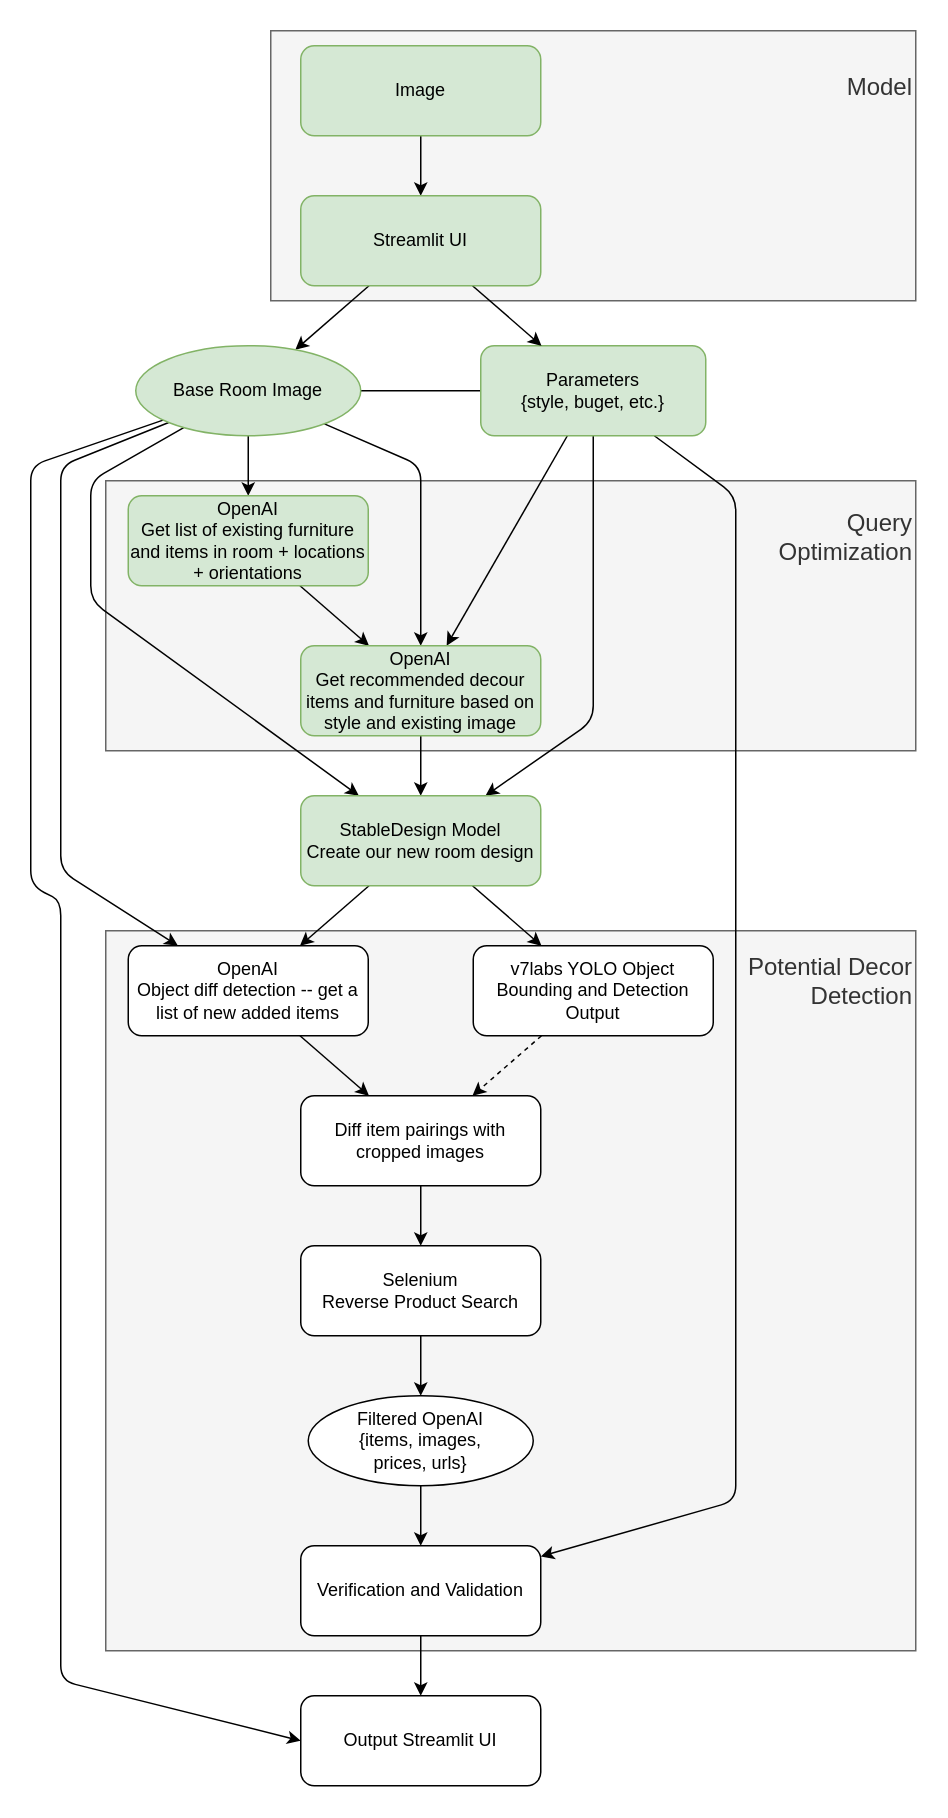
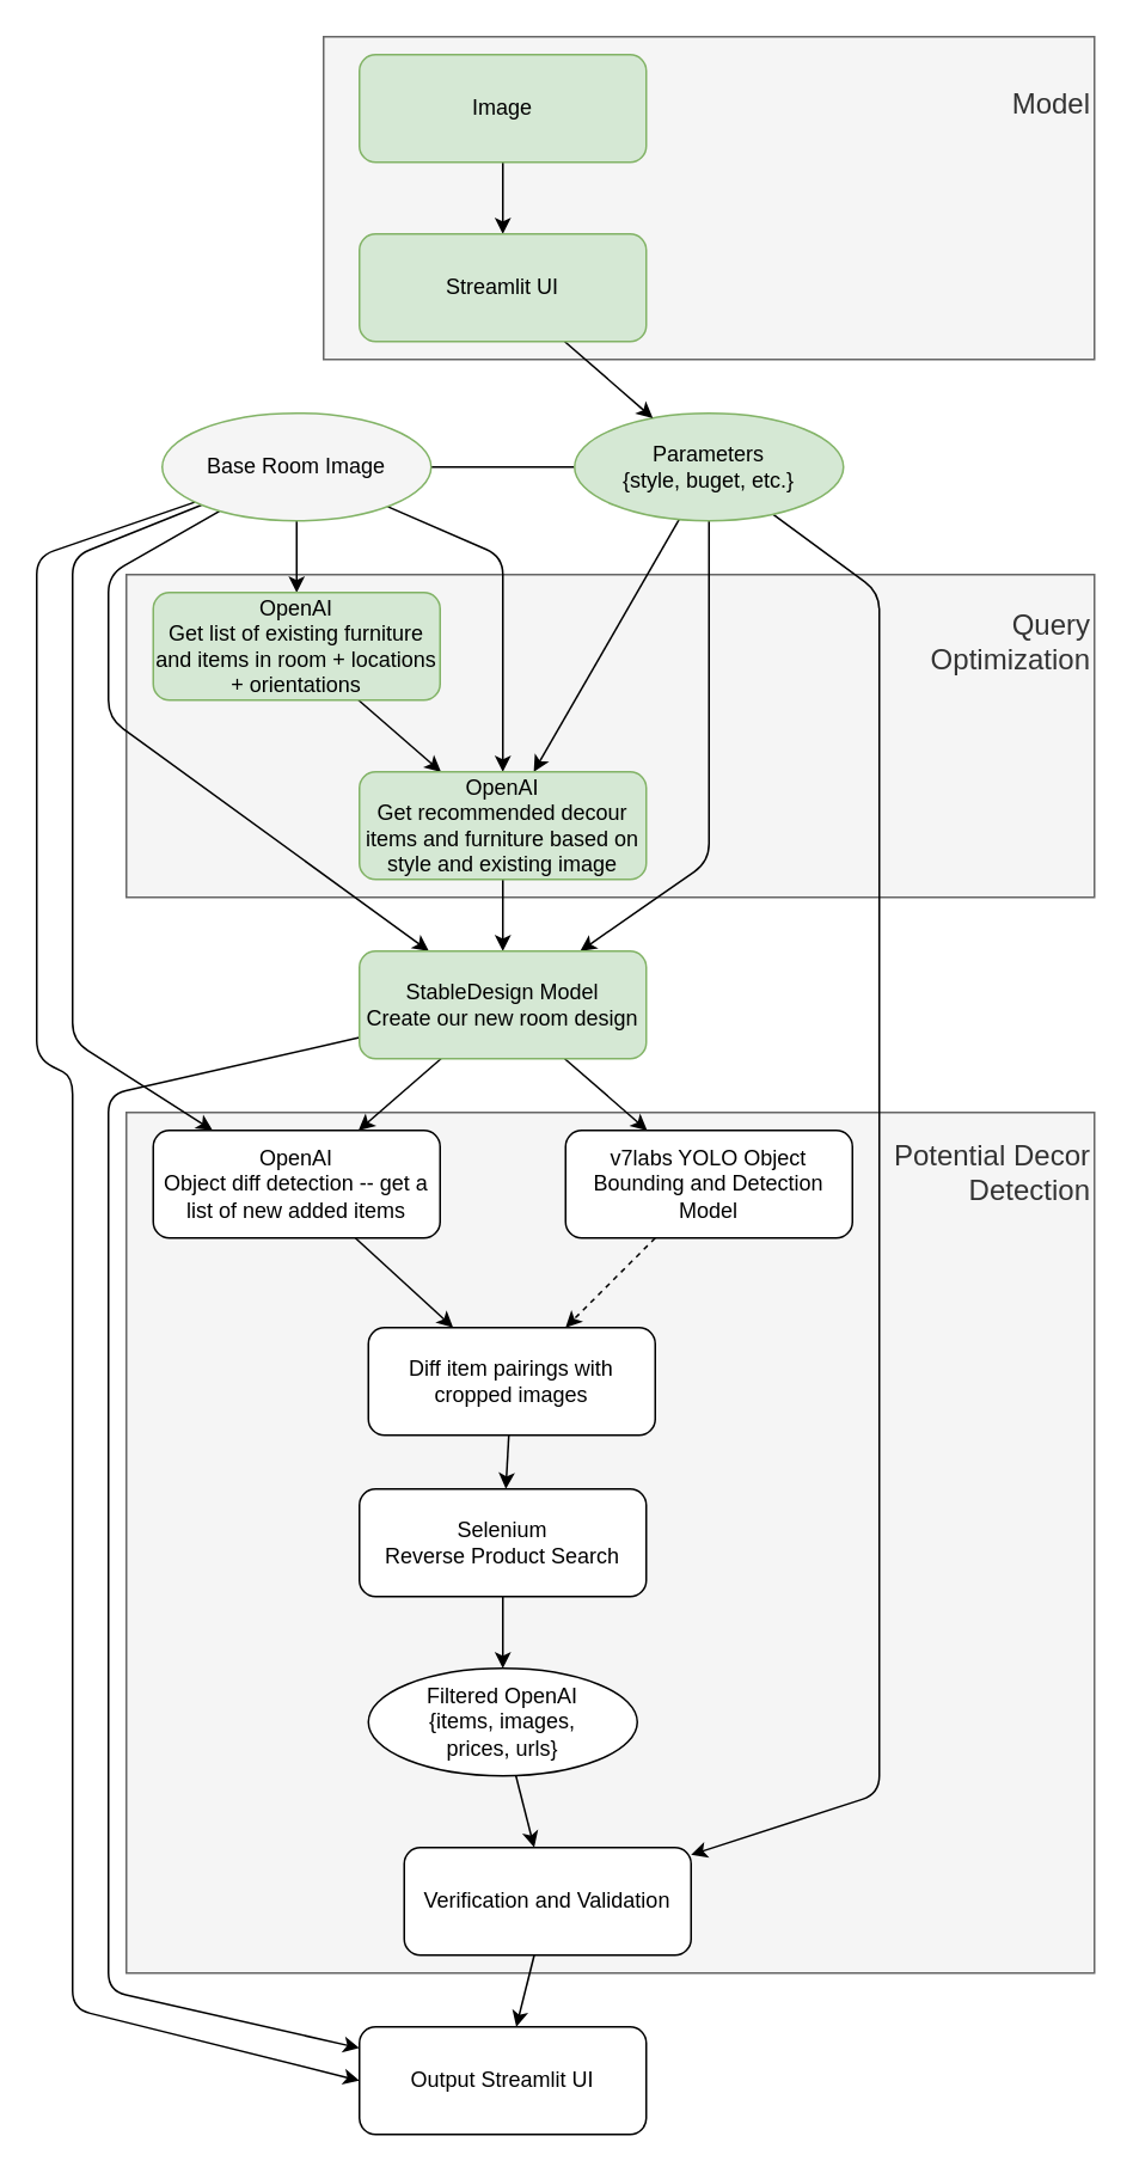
  <mxCell id="0" />
  <mxCell id="1" parent="0" />
  <mxCell id="2" value="&lt;span style=&quot;font-size: 16px;&quot;&gt;Potential&amp;nbsp;&lt;/span&gt;&lt;span style=&quot;font-size: 16px; background-color: transparent;&quot;&gt;Decor&lt;/span&gt;&lt;div&gt;&lt;span style=&quot;font-size: 16px;&quot;&gt;Detection&lt;/span&gt;&lt;br&gt;&lt;div&gt;&lt;font style=&quot;font-size: 16px;&quot;&gt;&lt;br&gt;&lt;/font&gt;&lt;/div&gt;&lt;div&gt;&lt;font style=&quot;font-size: 16px;&quot;&gt;&lt;br&gt;&lt;/font&gt;&lt;/div&gt;&lt;div&gt;&lt;font style=&quot;font-size: 16px;&quot;&gt;&lt;br&gt;&lt;/font&gt;&lt;/div&gt;&lt;div&gt;&lt;font style=&quot;font-size: 16px;&quot;&gt;&lt;br&gt;&lt;/font&gt;&lt;/div&gt;&lt;div&gt;&lt;font style=&quot;font-size: 16px;&quot;&gt;&lt;br&gt;&lt;/font&gt;&lt;/div&gt;&lt;div&gt;&lt;font style=&quot;font-size: 16px;&quot;&gt;&lt;br&gt;&lt;/font&gt;&lt;/div&gt;&lt;div&gt;&lt;font style=&quot;font-size: 16px;&quot;&gt;&lt;br&gt;&lt;/font&gt;&lt;/div&gt;&lt;div&gt;&lt;font style=&quot;font-size: 16px;&quot;&gt;&lt;br&gt;&lt;/font&gt;&lt;/div&gt;&lt;div&gt;&lt;font style=&quot;font-size: 16px;&quot;&gt;&lt;br&gt;&lt;/font&gt;&lt;/div&gt;&lt;div&gt;&lt;font style=&quot;font-size: 16px;&quot;&gt;&lt;br&gt;&lt;/font&gt;&lt;/div&gt;&lt;div&gt;&lt;font style=&quot;font-size: 16px;&quot;&gt;&lt;br&gt;&lt;/font&gt;&lt;/div&gt;&lt;div&gt;&lt;font style=&quot;font-size: 16px;&quot;&gt;&lt;br&gt;&lt;/font&gt;&lt;/div&gt;&lt;div&gt;&lt;font style=&quot;font-size: 16px;&quot;&gt;&lt;br&gt;&lt;/font&gt;&lt;/div&gt;&lt;div&gt;&lt;font style=&quot;font-size: 16px;&quot;&gt;&lt;br&gt;&lt;/font&gt;&lt;/div&gt;&lt;div&gt;&lt;font style=&quot;font-size: 16px;&quot;&gt;&lt;br&gt;&lt;/font&gt;&lt;/div&gt;&lt;div&gt;&lt;font style=&quot;font-size: 16px;&quot;&gt;&lt;br&gt;&lt;/font&gt;&lt;/div&gt;&lt;div&gt;&lt;font style=&quot;font-size: 16px;&quot;&gt;&lt;br&gt;&lt;/font&gt;&lt;/div&gt;&lt;div&gt;&lt;font style=&quot;font-size: 16px;&quot;&gt;&lt;br&gt;&lt;/font&gt;&lt;/div&gt;&lt;div&gt;&lt;font style=&quot;font-size: 16px;&quot;&gt;&lt;br&gt;&lt;/font&gt;&lt;/div&gt;&lt;div&gt;&lt;br&gt;&lt;/div&gt;&lt;div&gt;&lt;font style=&quot;font-size: 16px;&quot;&gt;&lt;br&gt;&lt;/font&gt;&lt;/div&gt;&lt;div&gt;&lt;br&gt;&lt;/div&gt;&lt;/div&gt;" style="whiteSpace=wrap;html=1;align=right;fillColor=#f5f5f5;strokeColor=#666666;fontColor=#333333;" parent="1" vertex="1"><mxGeometry x="70" y="620" width="540" height="480" as="geometry" /></mxCell>
  <mxCell id="3" value="&lt;span style=&quot;font-size: 16px;&quot;&gt;Model&lt;/span&gt;&lt;br&gt;&lt;div&gt;&lt;font style=&quot;font-size: 16px;&quot;&gt;&lt;br&gt;&lt;/font&gt;&lt;/div&gt;&lt;div&gt;&lt;font style=&quot;font-size: 16px;&quot;&gt;&lt;br&gt;&lt;/font&gt;&lt;/div&gt;&lt;div&gt;&lt;font style=&quot;font-size: 16px;&quot;&gt;&lt;br&gt;&lt;/font&gt;&lt;/div&gt;&lt;div&gt;&lt;br&gt;&lt;/div&gt;&lt;div&gt;&lt;font style=&quot;font-size: 16px;&quot;&gt;&lt;br&gt;&lt;/font&gt;&lt;/div&gt;&lt;div&gt;&lt;br&gt;&lt;/div&gt;" style="whiteSpace=wrap;html=1;align=right;fillColor=#f5f5f5;strokeColor=#666666;fontColor=#333333;" parent="1" vertex="1"><mxGeometry x="180" y="20" width="430" height="180" as="geometry" /></mxCell>
  <mxCell id="4" value="&lt;font style=&quot;font-size: 16px;&quot;&gt;Query&lt;/font&gt;&lt;div&gt;&lt;font style=&quot;font-size: 16px;&quot;&gt;Optimization&lt;/font&gt;&lt;/div&gt;&lt;div&gt;&lt;font style=&quot;font-size: 16px;&quot;&gt;&lt;br&gt;&lt;/font&gt;&lt;/div&gt;&lt;div&gt;&lt;font style=&quot;font-size: 16px;&quot;&gt;&lt;br&gt;&lt;/font&gt;&lt;/div&gt;&lt;div&gt;&lt;font style=&quot;font-size: 16px;&quot;&gt;&lt;br&gt;&lt;/font&gt;&lt;/div&gt;&lt;div&gt;&lt;br&gt;&lt;/div&gt;&lt;div&gt;&lt;font style=&quot;font-size: 16px;&quot;&gt;&lt;br&gt;&lt;/font&gt;&lt;/div&gt;&lt;div&gt;&lt;br&gt;&lt;/div&gt;" style="whiteSpace=wrap;html=1;align=right;fillColor=#f5f5f5;strokeColor=#666666;fontColor=#333333;" parent="1" vertex="1"><mxGeometry x="70" y="320" width="540" height="180" as="geometry" /></mxCell>
  <mxCell id="5" style="edgeStyle=none;html=1;endArrow=none;endFill=0;" parent="1" source="9" target="20" edge="1"><mxGeometry relative="1" as="geometry" /></mxCell>
  <mxCell id="6" style="edgeStyle=none;html=1;" parent="1" source="9" target="24" edge="1"><mxGeometry relative="1" as="geometry" /></mxCell>
  <mxCell id="7" style="edgeStyle=none;html=1;" parent="1" source="9" target="28" edge="1"><mxGeometry relative="1" as="geometry"><Array as="points"><mxPoint x="395" y="480" /></Array></mxGeometry></mxCell>
  <mxCell id="8" style="edgeStyle=none;html=1;" parent="1" source="9" target="40" edge="1"><mxGeometry relative="1" as="geometry"><Array as="points"><mxPoint x="490" y="330" /><mxPoint x="490" y="1000" /></Array></mxGeometry></mxCell>
- <mxCell id="9" value="Parameters&lt;div&gt;{style, buget, etc.}&lt;/div&gt;" style="whiteSpace=wrap;html=1;fillColor=#d5e8d4;strokeColor=#82b366;rounded=1;" parent="1" vertex="1"><mxGeometry x="320" y="230" width="150" height="60" as="geometry" /></mxCell>
+ <mxCell id="9" value="Parameters&lt;div&gt;{style, buget, etc.}&lt;/div&gt;" style="ellipse;whiteSpace=wrap;html=1;fillColor=#d5e8d4;strokeColor=#82b366;" parent="1" vertex="1"><mxGeometry x="320" y="230" width="150" height="60" as="geometry" /></mxCell>
  <mxCell id="10" style="edgeStyle=none;html=1;" parent="1" source="11" target="14" edge="1"><mxGeometry relative="1" as="geometry" /></mxCell>
  <mxCell id="11" value="Image" style="rounded=1;whiteSpace=wrap;html=1;fillColor=#d5e8d4;strokeColor=#82b366;" parent="1" vertex="1"><mxGeometry x="200" y="30" width="160" height="60" as="geometry" /></mxCell>
- <mxCell id="12" style="edgeStyle=none;html=1;" parent="1" source="14" target="20" edge="1"><mxGeometry relative="1" as="geometry" /></mxCell>
  <mxCell id="13" style="edgeStyle=none;html=1;" parent="1" source="14" target="9" edge="1"><mxGeometry relative="1" as="geometry" /></mxCell>
  <mxCell id="14" value="Streamlit UI" style="rounded=1;whiteSpace=wrap;html=1;fillColor=#d5e8d4;strokeColor=#82b366;" parent="1" vertex="1"><mxGeometry x="200" y="130" width="160" height="60" as="geometry" /></mxCell>
  <mxCell id="15" style="edgeStyle=none;html=1;" parent="1" source="20" target="22" edge="1"><mxGeometry relative="1" as="geometry" /></mxCell>
  <mxCell id="16" style="edgeStyle=none;html=1;" parent="1" source="20" target="28" edge="1"><mxGeometry relative="1" as="geometry"><Array as="points"><mxPoint x="60" y="320" /><mxPoint x="60" y="400" /></Array></mxGeometry></mxCell>
  <mxCell id="17" style="edgeStyle=none;html=1;" parent="1" source="20" target="24" edge="1"><mxGeometry relative="1" as="geometry"><Array as="points"><mxPoint x="280" y="310" /></Array></mxGeometry></mxCell>
  <mxCell id="18" style="edgeStyle=none;html=1;" parent="1" source="20" target="30" edge="1"><mxGeometry relative="1" as="geometry"><Array as="points"><mxPoint x="40" y="310" /><mxPoint x="40" y="580" /></Array></mxGeometry></mxCell>
  <mxCell id="19" style="edgeStyle=none;html=1;entryX=0;entryY=0.5;entryDx=0;entryDy=0;" parent="1" source="20" target="41" edge="1"><mxGeometry relative="1" as="geometry"><Array as="points"><mxPoint x="20" y="310" /><mxPoint x="20" y="590" /><mxPoint x="40" y="600" /><mxPoint x="40" y="1120" /></Array></mxGeometry></mxCell>
- <mxCell id="20" value="Base Room Image" style="ellipse;whiteSpace=wrap;html=1;fillColor=#d5e8d4;strokeColor=#82b366;" parent="1" vertex="1"><mxGeometry x="90" y="230" width="150" height="60" as="geometry" /></mxCell>
+ <mxCell id="20" value="Base Room Image" style="ellipse;whiteSpace=wrap;html=1;fillColor=#f5f5f5;strokeColor=#82b366;" parent="1" vertex="1"><mxGeometry x="90" y="230" width="150" height="60" as="geometry" /></mxCell>
  <mxCell id="21" style="edgeStyle=none;html=1;" parent="1" source="22" target="24" edge="1"><mxGeometry relative="1" as="geometry" /></mxCell>
  <mxCell id="22" value="OpenAI&lt;div&gt;Get list of existing furniture and items in room + locations + orientations&lt;/div&gt;" style="rounded=1;whiteSpace=wrap;html=1;fillColor=#d5e8d4;strokeColor=#82b366;" parent="1" vertex="1"><mxGeometry x="85" y="330" width="160" height="60" as="geometry" /></mxCell>
  <mxCell id="23" style="edgeStyle=none;html=1;" parent="1" source="24" target="28" edge="1"><mxGeometry relative="1" as="geometry" /></mxCell>
  <mxCell id="24" value="OpenAI&lt;div&gt;Get recommended decour items and furniture based on style and existing image&lt;/div&gt;" style="rounded=1;whiteSpace=wrap;html=1;fillColor=#d5e8d4;strokeColor=#82b366;" parent="1" vertex="1"><mxGeometry x="200" y="430" width="160" height="60" as="geometry" /></mxCell>
  <mxCell id="25" style="edgeStyle=none;html=1;" parent="1" source="28" target="30" edge="1"><mxGeometry relative="1" as="geometry" /></mxCell>
  <mxCell id="26" style="edgeStyle=none;html=1;" parent="1" source="28" target="32" edge="1"><mxGeometry relative="1" as="geometry" /></mxCell>
+ <mxCell id="27" style="edgeStyle=none;html=1;" parent="1" source="28" target="41" edge="1"><mxGeometry relative="1" as="geometry"><Array as="points"><mxPoint x="60" y="610" /><mxPoint x="60" y="1110" /></Array></mxGeometry></mxCell>
  <mxCell id="28" value="StableDesign Model&lt;div&gt;Create our new room design&lt;/div&gt;" style="rounded=1;whiteSpace=wrap;html=1;fillColor=#d5e8d4;strokeColor=#82b366;" parent="1" vertex="1"><mxGeometry x="200" y="530" width="160" height="60" as="geometry" /></mxCell>
  <mxCell id="29" style="edgeStyle=none;html=1;" parent="1" source="30" target="34" edge="1"><mxGeometry relative="1" as="geometry" /></mxCell>
  <mxCell id="30" value="OpenAI&lt;div&gt;Object diff detection -- get a list of new added items&lt;/div&gt;" style="rounded=1;whiteSpace=wrap;html=1;" parent="1" vertex="1"><mxGeometry x="85" y="630" width="160" height="60" as="geometry" /></mxCell>
  <mxCell id="31" style="edgeStyle=none;html=1;dashed=1;" parent="1" source="32" target="34" edge="1"><mxGeometry relative="1" as="geometry" /></mxCell>
- <mxCell id="32" value="&lt;div&gt;&lt;span style=&quot;background-color: transparent;&quot;&gt;v7labs YOLO Object Bounding and Detection Output&lt;/span&gt;&lt;/div&gt;" style="rounded=1;whiteSpace=wrap;html=1;" parent="1" vertex="1"><mxGeometry x="315" y="630" width="160" height="60" as="geometry" /></mxCell>
+ <mxCell id="32" value="&lt;div&gt;&lt;span style=&quot;background-color: transparent;&quot;&gt;v7labs YOLO Object Bounding and Detection Model&lt;/span&gt;&lt;/div&gt;" style="rounded=1;whiteSpace=wrap;html=1;" parent="1" vertex="1"><mxGeometry x="315" y="630" width="160" height="60" as="geometry" /></mxCell>
  <mxCell id="33" style="edgeStyle=none;html=1;" parent="1" source="34" target="36" edge="1"><mxGeometry relative="1" as="geometry" /></mxCell>
- <mxCell id="34" value="&lt;div&gt;&lt;span style=&quot;background-color: transparent;&quot;&gt;Diff item pairings with cropped images&lt;/span&gt;&lt;br&gt;&lt;/div&gt;&lt;div&gt;&lt;/div&gt;" style="rounded=1;whiteSpace=wrap;html=1;" parent="1" vertex="1"><mxGeometry x="200" y="730" width="160" height="60" as="geometry" /></mxCell>
+ <mxCell id="34" value="&lt;div&gt;&lt;span style=&quot;background-color: transparent;&quot;&gt;Diff item pairings with cropped images&lt;/span&gt;&lt;br&gt;&lt;/div&gt;&lt;div&gt;&lt;/div&gt;" style="rounded=1;whiteSpace=wrap;html=1;" parent="1" vertex="1"><mxGeometry x="205" y="740" width="160" height="60" as="geometry" /></mxCell>
  <mxCell id="35" style="edgeStyle=none;html=1;" parent="1" source="36" target="38" edge="1"><mxGeometry relative="1" as="geometry" /></mxCell>
  <mxCell id="36" value="&lt;div&gt;Selenium&lt;/div&gt;Reverse Product Search&lt;div&gt;&lt;/div&gt;" style="rounded=1;whiteSpace=wrap;html=1;" parent="1" vertex="1"><mxGeometry x="200" y="830" width="160" height="60" as="geometry" /></mxCell>
  <mxCell id="37" style="edgeStyle=none;html=1;" parent="1" source="38" target="40" edge="1"><mxGeometry relative="1" as="geometry" /></mxCell>
  <mxCell id="38" value="Filtered OpenAI&lt;div&gt;{items, images,&lt;/div&gt;&lt;div&gt;prices, urls}&lt;/div&gt;" style="ellipse;whiteSpace=wrap;html=1;" parent="1" vertex="1"><mxGeometry x="205" y="930" width="150" height="60" as="geometry" /></mxCell>
  <mxCell id="39" style="edgeStyle=none;html=1;" parent="1" source="40" target="41" edge="1"><mxGeometry relative="1" as="geometry" /></mxCell>
- <mxCell id="40" value="Verification and Validation&lt;div&gt;&lt;/div&gt;&lt;div&gt;&lt;/div&gt;" style="rounded=1;whiteSpace=wrap;html=1;" parent="1" vertex="1"><mxGeometry x="200" y="1030" width="160" height="60" as="geometry" /></mxCell>
+ <mxCell id="40" value="Verification and Validation&lt;div&gt;&lt;/div&gt;&lt;div&gt;&lt;/div&gt;" style="rounded=1;whiteSpace=wrap;html=1;" parent="1" vertex="1"><mxGeometry x="225" y="1030" width="160" height="60" as="geometry" /></mxCell>
  <mxCell id="41" value="Output Streamlit UI&lt;div&gt;&lt;/div&gt;&lt;div&gt;&lt;/div&gt;" style="rounded=1;whiteSpace=wrap;html=1;" parent="1" vertex="1"><mxGeometry x="200" y="1130" width="160" height="60" as="geometry" /></mxCell>
